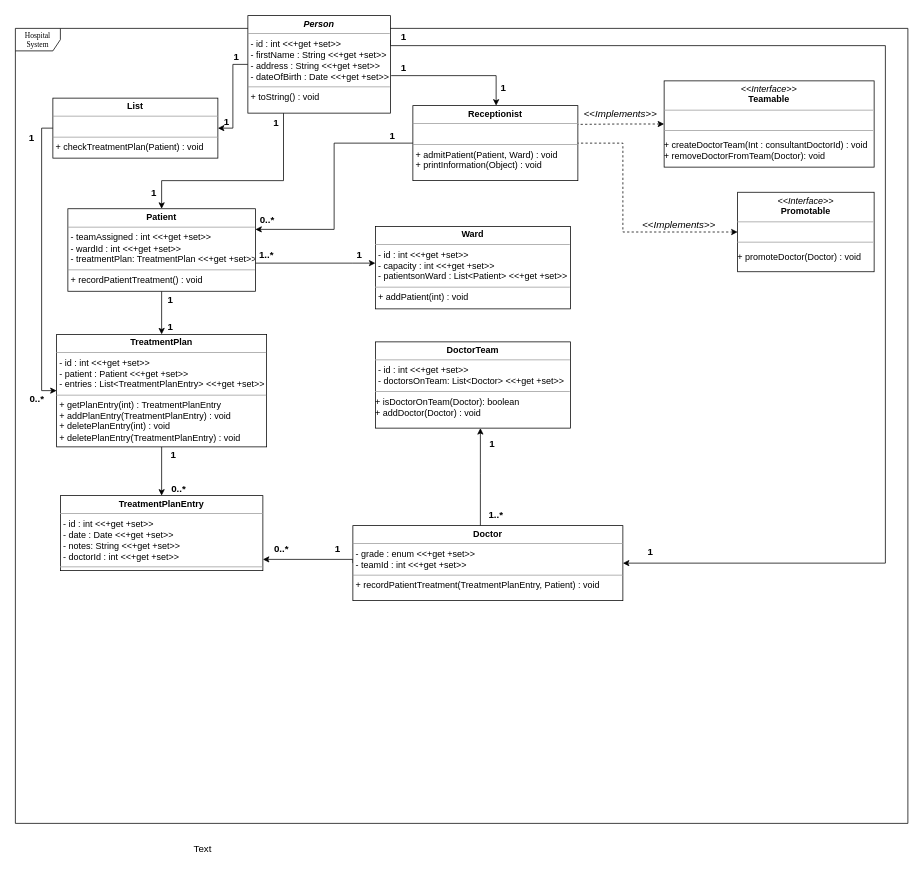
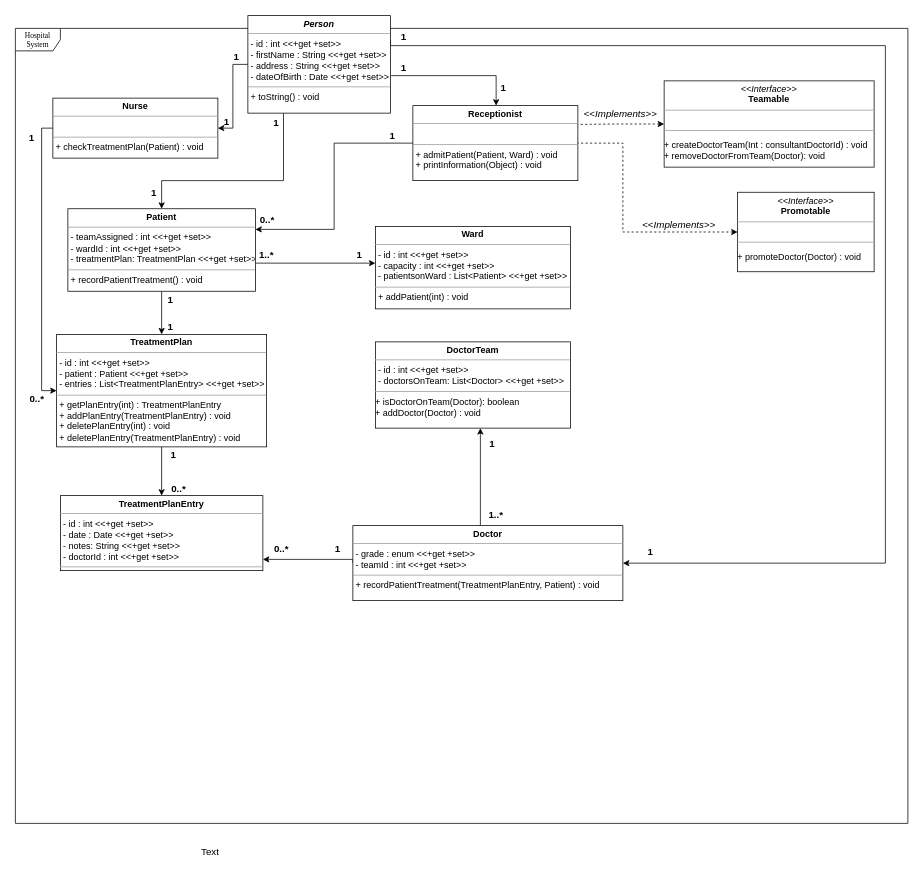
  <mxCell id="0" />
  <mxCell id="1" parent="0" />
  <mxCell id="2" value="Hospital System" style="shape=umlFrame;whiteSpace=wrap;html=1;rounded=0;shadow=0;comic=0;labelBackgroundColor=none;strokeColor=#000000;strokeWidth=1;fillColor=#ffffff;fontFamily=Verdana;fontSize=10;fontColor=#000000;align=center;" parent="1" vertex="1"><mxGeometry x="20" y="37" width="1190" height="1060" as="geometry" /></mxCell>
  <mxCell id="3" style="edgeStyle=orthogonalEdgeStyle;rounded=0;orthogonalLoop=1;jettySize=auto;html=1;" parent="1" source="7" target="11" edge="1"><mxGeometry relative="1" as="geometry" /></mxCell>
  <mxCell id="4" style="edgeStyle=orthogonalEdgeStyle;rounded=0;orthogonalLoop=1;jettySize=auto;html=1;exitX=1;exitY=0.25;exitDx=0;exitDy=0;" parent="1" source="7" target="14" edge="1"><mxGeometry relative="1" as="geometry"><Array as="points"><mxPoint x="520" y="60" /><mxPoint x="1180" y="60" /><mxPoint x="1180" y="750" /></Array></mxGeometry></mxCell>
  <mxCell id="5" style="edgeStyle=orthogonalEdgeStyle;rounded=0;orthogonalLoop=1;jettySize=auto;html=1;entryX=0.5;entryY=0;entryDx=0;entryDy=0;" parent="1" edge="1"><mxGeometry relative="1" as="geometry"><mxPoint x="521" y="100" as="sourcePoint" /><mxPoint x="661" y="140" as="targetPoint" /><Array as="points"><mxPoint x="521" y="100" /><mxPoint x="661" y="100" /></Array></mxGeometry></mxCell>
  <mxCell id="6" style="edgeStyle=orthogonalEdgeStyle;rounded=0;orthogonalLoop=1;jettySize=auto;html=1;exitX=0.25;exitY=1;exitDx=0;exitDy=0;" parent="1" source="7" target="19" edge="1"><mxGeometry relative="1" as="geometry"><Array as="points"><mxPoint x="378" y="240" /><mxPoint x="215" y="240" /></Array></mxGeometry></mxCell>
  <mxCell id="7" value="&lt;p style=&quot;margin: 0px ; margin-top: 4px ; text-align: center&quot;&gt;&lt;i&gt;&lt;b&gt;Person&lt;/b&gt;&lt;/i&gt;&lt;/p&gt;&lt;hr size=&quot;1&quot;&gt;&lt;p style=&quot;margin: 0px ; margin-left: 4px&quot;&gt;- id : int &amp;lt;&amp;lt;+get +set&amp;gt;&amp;gt;&lt;br&gt;- firstName : String &amp;lt;&amp;lt;+get +set&amp;gt;&amp;gt;&lt;/p&gt;&lt;p style=&quot;margin: 0px ; margin-left: 4px&quot;&gt;- address : String &amp;lt;&amp;lt;+get +set&amp;gt;&amp;gt;&lt;/p&gt;&lt;p style=&quot;margin: 0px ; margin-left: 4px&quot;&gt;- dateOfBirth : Date &amp;lt;&amp;lt;+get +set&amp;gt;&amp;gt;&lt;/p&gt;&lt;hr size=&quot;1&quot;&gt;&lt;p style=&quot;margin: 0px ; margin-left: 4px&quot;&gt;+ toString() : void&lt;/p&gt;" style="verticalAlign=top;align=left;overflow=fill;fontSize=12;fontFamily=Helvetica;html=1;rounded=0;shadow=0;comic=0;labelBackgroundColor=none;strokeColor=#000000;strokeWidth=1;fillColor=#ffffff;" parent="1" vertex="1"><mxGeometry x="330" y="20" width="190" height="130" as="geometry" /></mxCell>
  <mxCell id="8" style="edgeStyle=orthogonalEdgeStyle;rounded=0;orthogonalLoop=1;jettySize=auto;html=1;entryX=1;entryY=0.25;entryDx=0;entryDy=0;fontSize=13;dashed=1;startArrow=classic;startFill=1;endArrow=none;endFill=0;" parent="1" source="9" target="16" edge="1"><mxGeometry relative="1" as="geometry" /></mxCell>
  <mxCell id="9" value="&lt;p style=&quot;margin: 0px ; margin-top: 4px ; text-align: center&quot;&gt;&lt;i&gt;&amp;lt;&amp;lt;Interface&amp;gt;&amp;gt;&lt;/i&gt;&lt;br&gt;&lt;b&gt;Teamable&lt;/b&gt;&lt;/p&gt;&lt;hr size=&quot;1&quot;&gt;&lt;p style=&quot;margin: 0px ; margin-left: 4px&quot;&gt;&lt;br&gt;&lt;/p&gt;&lt;hr size=&quot;1&quot;&gt;&lt;p&gt;+ createDoctorTeam(Int : consultantDoctorId) : void&lt;br&gt;+ removeDoctorFromTeam(Doctor): void&lt;/p&gt;" style="verticalAlign=top;align=left;overflow=fill;fontSize=12;fontFamily=Helvetica;html=1;rounded=0;shadow=0;comic=0;labelBackgroundColor=none;strokeColor=#000000;strokeWidth=1;fillColor=#ffffff;" parent="1" vertex="1"><mxGeometry x="885" y="107" width="280" height="115" as="geometry" /></mxCell>
  <mxCell id="10" style="edgeStyle=orthogonalEdgeStyle;rounded=0;orthogonalLoop=1;jettySize=auto;html=1;entryX=0;entryY=0.5;entryDx=0;entryDy=0;" parent="1" source="11" target="23" edge="1"><mxGeometry relative="1" as="geometry"><Array as="points"><mxPoint x="55" y="170" /><mxPoint x="55" y="520" /></Array></mxGeometry></mxCell>
- <mxCell id="11" value="&lt;p style=&quot;margin: 0px ; margin-top: 4px ; text-align: center&quot;&gt;&lt;b&gt;List&lt;/b&gt;&lt;br&gt;&lt;/p&gt;&lt;hr size=&quot;1&quot;&gt;&lt;p style=&quot;margin: 0px ; margin-left: 4px&quot;&gt;&lt;br&gt;&lt;/p&gt;&lt;hr size=&quot;1&quot;&gt;&lt;p style=&quot;margin: 0px ; margin-left: 4px&quot;&gt;+ checkTreatmentPlan(Patient) : void&lt;br&gt;&lt;/p&gt;" style="verticalAlign=top;align=left;overflow=fill;fontSize=12;fontFamily=Helvetica;html=1;rounded=0;shadow=0;comic=0;labelBackgroundColor=none;strokeColor=#000000;strokeWidth=1;fillColor=#ffffff;" parent="1" vertex="1"><mxGeometry x="70" y="130" width="220" height="80" as="geometry" /></mxCell>
+ <mxCell id="11" value="&lt;p style=&quot;margin: 0px ; margin-top: 4px ; text-align: center&quot;&gt;&lt;b&gt;Nurse&lt;/b&gt;&lt;br&gt;&lt;/p&gt;&lt;hr size=&quot;1&quot;&gt;&lt;p style=&quot;margin: 0px ; margin-left: 4px&quot;&gt;&lt;br&gt;&lt;/p&gt;&lt;hr size=&quot;1&quot;&gt;&lt;p style=&quot;margin: 0px ; margin-left: 4px&quot;&gt;+ checkTreatmentPlan(Patient) : void&lt;br&gt;&lt;/p&gt;" style="verticalAlign=top;align=left;overflow=fill;fontSize=12;fontFamily=Helvetica;html=1;rounded=0;shadow=0;comic=0;labelBackgroundColor=none;strokeColor=#000000;strokeWidth=1;fillColor=#ffffff;" parent="1" vertex="1"><mxGeometry x="70" y="130" width="220" height="80" as="geometry" /></mxCell>
  <mxCell id="12" style="edgeStyle=orthogonalEdgeStyle;rounded=0;orthogonalLoop=1;jettySize=auto;html=1;" parent="1" source="14" target="21" edge="1"><mxGeometry relative="1" as="geometry"><Array as="points"><mxPoint x="640" y="630" /><mxPoint x="640" y="630" /></Array></mxGeometry></mxCell>
  <mxCell id="13" style="edgeStyle=orthogonalEdgeStyle;rounded=0;orthogonalLoop=1;jettySize=auto;html=1;exitX=0;exitY=0.5;exitDx=0;exitDy=0;" parent="1" source="14" target="24" edge="1"><mxGeometry relative="1" as="geometry"><Array as="points"><mxPoint x="470" y="745" /></Array></mxGeometry></mxCell>
  <mxCell id="14" value="&lt;p style=&quot;margin: 0px ; margin-top: 4px ; text-align: center&quot;&gt;&lt;b&gt;Doctor&lt;/b&gt;&lt;br&gt;&lt;/p&gt;&lt;hr size=&quot;1&quot;&gt;&lt;p style=&quot;margin: 0px ; margin-left: 4px&quot;&gt;- grade : enum &amp;lt;&amp;lt;+get +set&amp;gt;&amp;gt;&lt;/p&gt;&lt;p style=&quot;margin: 0px ; margin-left: 4px&quot;&gt;- teamId : int &amp;lt;&amp;lt;+get +set&amp;gt;&amp;gt;&lt;/p&gt;&lt;hr size=&quot;1&quot;&gt;&lt;p style=&quot;margin: 0px ; margin-left: 4px&quot;&gt;+ recordPatientTreatment(TreatmentPlanEntry, Patient) : void&lt;br&gt;&lt;/p&gt;" style="verticalAlign=top;align=left;overflow=fill;fontSize=12;fontFamily=Helvetica;html=1;rounded=0;shadow=0;comic=0;labelBackgroundColor=none;strokeColor=#000000;strokeWidth=1;fillColor=#ffffff;" parent="1" vertex="1"><mxGeometry x="470" y="700" width="360" height="100" as="geometry" /></mxCell>
  <mxCell id="15" style="edgeStyle=orthogonalEdgeStyle;rounded=0;orthogonalLoop=1;jettySize=auto;html=1;entryX=1;entryY=0.25;entryDx=0;entryDy=0;" parent="1" source="16" target="19" edge="1"><mxGeometry relative="1" as="geometry" /></mxCell>
  <mxCell id="16" value="&lt;p style=&quot;margin: 0px ; margin-top: 4px ; text-align: center&quot;&gt;&lt;b&gt;Receptionist&lt;/b&gt;&lt;br&gt;&lt;/p&gt;&lt;hr size=&quot;1&quot;&gt;&lt;p style=&quot;margin: 0px ; margin-left: 4px&quot;&gt;&lt;br&gt;&lt;/p&gt;&lt;hr size=&quot;1&quot;&gt;&lt;p style=&quot;margin: 0px ; margin-left: 4px&quot;&gt;+ admitPatient(Patient, Ward) : void&lt;/p&gt;&lt;p style=&quot;margin: 0px ; margin-left: 4px&quot;&gt;+ printInformation(Object) : void&lt;br&gt;&lt;/p&gt;" style="verticalAlign=top;align=left;overflow=fill;fontSize=12;fontFamily=Helvetica;html=1;rounded=0;shadow=0;comic=0;labelBackgroundColor=none;strokeColor=#000000;strokeWidth=1;fillColor=#ffffff;" parent="1" vertex="1"><mxGeometry x="550" y="140" width="220" height="100" as="geometry" /></mxCell>
  <mxCell id="17" style="edgeStyle=orthogonalEdgeStyle;rounded=0;orthogonalLoop=1;jettySize=auto;html=1;" parent="1" source="19" target="23" edge="1"><mxGeometry relative="1" as="geometry" /></mxCell>
  <mxCell id="18" style="edgeStyle=orthogonalEdgeStyle;rounded=0;orthogonalLoop=1;jettySize=auto;html=1;" parent="1" source="19" target="20" edge="1"><mxGeometry relative="1" as="geometry"><Array as="points"><mxPoint x="470" y="350" /><mxPoint x="470" y="350" /></Array></mxGeometry></mxCell>
  <mxCell id="19" value="&lt;p style=&quot;margin: 0px ; margin-top: 4px ; text-align: center&quot;&gt;&lt;b&gt;Patient&lt;/b&gt;&lt;br&gt;&lt;/p&gt;&lt;hr size=&quot;1&quot;&gt;&lt;p style=&quot;margin: 0px ; margin-left: 4px&quot;&gt;- teamAssigned : int &amp;lt;&amp;lt;+get +set&amp;gt;&amp;gt;&lt;/p&gt;&lt;p style=&quot;margin: 0px ; margin-left: 4px&quot;&gt;- wardId : int &amp;lt;&amp;lt;+get +set&amp;gt;&amp;gt;&lt;/p&gt;&lt;p style=&quot;margin: 0px ; margin-left: 4px&quot;&gt;- treatmentPlan: TreatmentPlan &amp;lt;&amp;lt;+get +set&amp;gt;&amp;gt;&lt;/p&gt;&lt;hr size=&quot;1&quot;&gt;&lt;p style=&quot;margin: 0px ; margin-left: 4px&quot;&gt;+ recordPatientTreatment() : void&lt;br&gt;&lt;/p&gt;" style="verticalAlign=top;align=left;overflow=fill;fontSize=12;fontFamily=Helvetica;html=1;rounded=0;shadow=0;comic=0;labelBackgroundColor=none;strokeColor=#000000;strokeWidth=1;fillColor=#ffffff;" parent="1" vertex="1"><mxGeometry x="90" y="277.5" width="250" height="110" as="geometry" /></mxCell>
  <mxCell id="20" value="&lt;p style=&quot;margin: 0px ; margin-top: 4px ; text-align: center&quot;&gt;&lt;b&gt;Ward&lt;/b&gt;&lt;br&gt;&lt;/p&gt;&lt;hr size=&quot;1&quot;&gt;&lt;p style=&quot;margin: 0px ; margin-left: 4px&quot;&gt;- id : int &amp;lt;&amp;lt;+get +set&amp;gt;&amp;gt;&lt;/p&gt;&lt;p style=&quot;margin: 0px ; margin-left: 4px&quot;&gt;- capacity : int &amp;lt;&amp;lt;+get +set&amp;gt;&amp;gt;&lt;/p&gt;&lt;p style=&quot;margin: 0px ; margin-left: 4px&quot;&gt;- patientsonWard : List&amp;lt;Patient&amp;gt; &amp;lt;&amp;lt;+get +set&amp;gt;&amp;gt;&lt;br&gt;&lt;/p&gt;&lt;hr size=&quot;1&quot;&gt;&lt;p style=&quot;margin: 0px ; margin-left: 4px&quot;&gt;+ addPatient(int) : void&lt;br&gt;&lt;/p&gt;" style="verticalAlign=top;align=left;overflow=fill;fontSize=12;fontFamily=Helvetica;html=1;rounded=0;shadow=0;comic=0;labelBackgroundColor=none;strokeColor=#000000;strokeWidth=1;fillColor=#ffffff;" parent="1" vertex="1"><mxGeometry x="500" y="301" width="260" height="110" as="geometry" /></mxCell>
  <mxCell id="21" value="&lt;p style=&quot;margin: 0px ; margin-top: 4px ; text-align: center&quot;&gt;&lt;b&gt;DoctorTeam&lt;/b&gt;&lt;br&gt;&lt;/p&gt;&lt;hr size=&quot;1&quot;&gt;&lt;p style=&quot;margin: 0px ; margin-left: 4px&quot;&gt;- id : int &amp;lt;&amp;lt;+get +set&amp;gt;&amp;gt;&lt;/p&gt;&lt;p style=&quot;margin: 0px ; margin-left: 4px&quot;&gt;- doctorsOnTeam: List&amp;lt;Doctor&amp;gt; &amp;lt;&amp;lt;+get +set&amp;gt;&amp;gt;&lt;br&gt;&lt;/p&gt;&lt;hr size=&quot;1&quot;&gt;&lt;div&gt;+ isDoctorOnTeam(Doctor): boolean&lt;/div&gt;&lt;div&gt;+ addDoctor(Doctor) : void&lt;/div&gt;" style="verticalAlign=top;align=left;overflow=fill;fontSize=12;fontFamily=Helvetica;html=1;rounded=0;shadow=0;comic=0;labelBackgroundColor=none;strokeColor=#000000;strokeWidth=1;fillColor=#ffffff;" parent="1" vertex="1"><mxGeometry x="500" y="455" width="260" height="115" as="geometry" /></mxCell>
  <mxCell id="22" style="edgeStyle=orthogonalEdgeStyle;rounded=0;orthogonalLoop=1;jettySize=auto;html=1;" parent="1" source="23" target="24" edge="1"><mxGeometry relative="1" as="geometry" /></mxCell>
  <mxCell id="23" value="&lt;p style=&quot;margin: 0px ; margin-top: 4px ; text-align: center&quot;&gt;&lt;b&gt;TreatmentPlan&lt;/b&gt;&lt;br&gt;&lt;/p&gt;&lt;hr size=&quot;1&quot;&gt;&lt;p style=&quot;margin: 0px ; margin-left: 4px&quot;&gt;- id : int &amp;lt;&amp;lt;+get +set&amp;gt;&amp;gt;&lt;/p&gt;&lt;p style=&quot;margin: 0px ; margin-left: 4px&quot;&gt;- patient : Patient &amp;lt;&amp;lt;+get +set&amp;gt;&amp;gt;&lt;/p&gt;&lt;p style=&quot;margin: 0px ; margin-left: 4px&quot;&gt;- entries : List&amp;lt;TreatmentPlanEntry&amp;gt; &amp;lt;&amp;lt;+get +set&amp;gt;&amp;gt;&lt;br&gt;&lt;/p&gt;&lt;hr size=&quot;1&quot;&gt;&lt;p style=&quot;margin: 0px ; margin-left: 4px&quot;&gt;+ getPlanEntry(int) : TreatmentPlanEntry&lt;/p&gt;&lt;p style=&quot;margin: 0px ; margin-left: 4px&quot;&gt;+ addPlanEntry(TreatmentPlanEntry) : void&lt;/p&gt;&lt;p style=&quot;margin: 0px ; margin-left: 4px&quot;&gt;+ deletePlanEntry(int) : void&lt;/p&gt;&lt;p style=&quot;margin: 0px ; margin-left: 4px&quot;&gt;+ deletePlanEntry(TreatmentPlanEntry) : void&lt;br&gt;&lt;/p&gt;" style="verticalAlign=top;align=left;overflow=fill;fontSize=12;fontFamily=Helvetica;html=1;rounded=0;shadow=0;comic=0;labelBackgroundColor=none;strokeColor=#000000;strokeWidth=1;fillColor=#ffffff;" parent="1" vertex="1"><mxGeometry x="75" y="445" width="280" height="150" as="geometry" /></mxCell>
  <mxCell id="24" value="&lt;p style=&quot;margin: 0px ; margin-top: 4px ; text-align: center&quot;&gt;&lt;b&gt;TreatmentPlanEntry&lt;/b&gt;&lt;br&gt;&lt;/p&gt;&lt;hr size=&quot;1&quot;&gt;&lt;p style=&quot;margin: 0px ; margin-left: 4px&quot;&gt;- id : int &amp;lt;&amp;lt;+get +set&amp;gt;&amp;gt;&lt;/p&gt;&lt;p style=&quot;margin: 0px ; margin-left: 4px&quot;&gt;- date : Date &amp;lt;&amp;lt;+get +set&amp;gt;&amp;gt;&lt;/p&gt;&lt;p style=&quot;margin: 0px ; margin-left: 4px&quot;&gt;- notes: String &amp;lt;&amp;lt;+get +set&amp;gt;&amp;gt;&lt;/p&gt;&lt;p style=&quot;margin: 0px ; margin-left: 4px&quot;&gt;- doctorId : int &amp;lt;&amp;lt;+get +set&amp;gt;&amp;gt;&lt;br&gt;&lt;/p&gt;&lt;hr size=&quot;1&quot;&gt;" style="verticalAlign=top;align=left;overflow=fill;fontSize=12;fontFamily=Helvetica;html=1;rounded=0;shadow=0;comic=0;labelBackgroundColor=none;strokeColor=#000000;strokeWidth=1;fillColor=#ffffff;" parent="1" vertex="1"><mxGeometry x="80" y="660" width="270" height="100" as="geometry" /></mxCell>
  <mxCell id="25" style="edgeStyle=orthogonalEdgeStyle;rounded=0;orthogonalLoop=1;jettySize=auto;html=1;entryX=1;entryY=0.5;entryDx=0;entryDy=0;dashed=1;fontSize=13;endArrow=none;endFill=0;startArrow=classic;startFill=1;" parent="1" source="26" target="16" edge="1"><mxGeometry relative="1" as="geometry"><Array as="points"><mxPoint x="830" y="308" /><mxPoint x="830" y="190" /></Array></mxGeometry></mxCell>
  <mxCell id="26" value="&lt;p style=&quot;margin: 0px ; margin-top: 4px ; text-align: center&quot;&gt;&lt;i&gt;&amp;lt;&amp;lt;Interface&amp;gt;&amp;gt;&lt;/i&gt;&lt;br&gt;&lt;b&gt;Promotable&lt;br&gt;&lt;/b&gt;&lt;/p&gt;&lt;hr size=&quot;1&quot;&gt;&lt;p style=&quot;margin: 0px ; margin-left: 4px&quot;&gt;&lt;br&gt;&lt;/p&gt;&lt;hr size=&quot;1&quot;&gt;&lt;p&gt;+ promoteDoctor(Doctor) : void&lt;br&gt;&lt;/p&gt;" style="verticalAlign=top;align=left;overflow=fill;fontSize=12;fontFamily=Helvetica;html=1;rounded=0;shadow=0;comic=0;labelBackgroundColor=none;strokeColor=#000000;strokeWidth=1;fillColor=#ffffff;" parent="1" vertex="1"><mxGeometry x="983" y="255.5" width="182" height="106" as="geometry" /></mxCell>
  <mxCell id="27" value="1" style="text;html=1;strokeColor=none;fillColor=none;align=center;verticalAlign=middle;whiteSpace=wrap;rounded=0;fontStyle=1;fontSize=13;" parent="1" vertex="1"><mxGeometry x="295" y="65" width="40" height="20" as="geometry" /></mxCell>
  <mxCell id="28" value="1" style="text;html=1;strokeColor=none;fillColor=none;align=center;verticalAlign=middle;whiteSpace=wrap;rounded=0;fontStyle=1;fontSize=13;" parent="1" vertex="1"><mxGeometry x="282" y="151" width="40" height="20" as="geometry" /></mxCell>
  <mxCell id="29" value="1" style="text;html=1;strokeColor=none;fillColor=none;align=center;verticalAlign=middle;whiteSpace=wrap;rounded=0;fontStyle=1;fontSize=13;" parent="1" vertex="1"><mxGeometry x="348" y="153" width="40" height="20" as="geometry" /></mxCell>
  <mxCell id="30" value="1" style="text;html=1;strokeColor=none;fillColor=none;align=center;verticalAlign=middle;whiteSpace=wrap;rounded=0;fontStyle=1;fontSize=13;" parent="1" vertex="1"><mxGeometry x="185" y="241" width="40" height="29" as="geometry" /></mxCell>
  <mxCell id="31" value="1" style="text;html=1;strokeColor=none;fillColor=none;align=center;verticalAlign=middle;whiteSpace=wrap;rounded=0;fontStyle=1;fontSize=13;" parent="1" vertex="1"><mxGeometry x="847" y="725" width="40" height="20" as="geometry" /></mxCell>
  <mxCell id="32" value="1" style="text;html=1;strokeColor=none;fillColor=none;align=center;verticalAlign=middle;whiteSpace=wrap;rounded=0;fontStyle=1;fontSize=13;" parent="1" vertex="1"><mxGeometry x="518" y="38" width="40" height="20" as="geometry" /></mxCell>
  <mxCell id="33" value="1" style="text;html=1;strokeColor=none;fillColor=none;align=center;verticalAlign=middle;whiteSpace=wrap;rounded=0;fontStyle=1;fontSize=13;" parent="1" vertex="1"><mxGeometry x="518" y="79" width="40" height="20" as="geometry" /></mxCell>
  <mxCell id="34" value="1" style="text;html=1;strokeColor=none;fillColor=none;align=center;verticalAlign=middle;whiteSpace=wrap;rounded=0;fontStyle=1;fontSize=13;" parent="1" vertex="1"><mxGeometry x="651" y="106" width="40" height="20" as="geometry" /></mxCell>
  <mxCell id="35" value="1" style="text;html=1;strokeColor=none;fillColor=none;align=center;verticalAlign=middle;whiteSpace=wrap;rounded=0;fontStyle=1;fontSize=13;" parent="1" vertex="1"><mxGeometry x="636" y="581" width="40" height="20" as="geometry" /></mxCell>
  <mxCell id="36" value="1..*" style="text;html=1;strokeColor=none;fillColor=none;align=center;verticalAlign=middle;whiteSpace=wrap;rounded=0;fontStyle=1;fontSize=13;" parent="1" vertex="1"><mxGeometry x="641" y="675" width="40" height="20" as="geometry" /></mxCell>
  <mxCell id="37" value="0..*" style="text;html=1;strokeColor=none;fillColor=none;align=center;verticalAlign=middle;whiteSpace=wrap;rounded=0;fontStyle=1;fontSize=13;" parent="1" vertex="1"><mxGeometry x="355" y="720" width="40" height="20" as="geometry" /></mxCell>
  <mxCell id="38" value="1" style="text;html=1;strokeColor=none;fillColor=none;align=center;verticalAlign=middle;whiteSpace=wrap;rounded=0;fontStyle=1;fontSize=13;" parent="1" vertex="1"><mxGeometry x="430" y="720" width="40" height="20" as="geometry" /></mxCell>
  <mxCell id="39" value="1" style="text;html=1;strokeColor=none;fillColor=none;align=center;verticalAlign=middle;whiteSpace=wrap;rounded=0;fontStyle=1;fontSize=13;" parent="1" vertex="1"><mxGeometry x="211" y="595" width="40" height="20" as="geometry" /></mxCell>
  <mxCell id="40" value="0..*" style="text;html=1;strokeColor=none;fillColor=none;align=center;verticalAlign=middle;whiteSpace=wrap;rounded=0;fontStyle=1;fontSize=13;" parent="1" vertex="1"><mxGeometry x="218" y="640" width="40" height="20" as="geometry" /></mxCell>
  <mxCell id="41" value="1" style="text;html=1;strokeColor=none;fillColor=none;align=center;verticalAlign=middle;whiteSpace=wrap;rounded=0;fontStyle=1;fontSize=13;" parent="1" vertex="1"><mxGeometry x="207" y="387.5" width="40" height="20" as="geometry" /></mxCell>
  <mxCell id="42" value="1" style="text;html=1;strokeColor=none;fillColor=none;align=center;verticalAlign=middle;whiteSpace=wrap;rounded=0;fontStyle=1;fontSize=13;" parent="1" vertex="1"><mxGeometry x="207" y="424.5" width="40" height="20" as="geometry" /></mxCell>
  <mxCell id="43" value="1" style="text;html=1;strokeColor=none;fillColor=none;align=center;verticalAlign=middle;whiteSpace=wrap;rounded=0;fontStyle=1;fontSize=13;" parent="1" vertex="1"><mxGeometry x="459" y="327.5" width="40" height="20" as="geometry" /></mxCell>
  <mxCell id="44" value="1..*" style="text;html=1;strokeColor=none;fillColor=none;align=center;verticalAlign=middle;whiteSpace=wrap;rounded=0;fontStyle=1;fontSize=13;" parent="1" vertex="1"><mxGeometry x="335" y="328.5" width="40" height="20" as="geometry" /></mxCell>
  <mxCell id="45" value="1" style="text;html=1;strokeColor=none;fillColor=none;align=center;verticalAlign=middle;whiteSpace=wrap;rounded=0;fontStyle=1;fontSize=13;" parent="1" vertex="1"><mxGeometry x="503" y="170" width="40" height="20" as="geometry" /></mxCell>
  <mxCell id="46" value="0..*" style="text;html=1;strokeColor=none;fillColor=none;align=center;verticalAlign=middle;whiteSpace=wrap;rounded=0;fontStyle=1;fontSize=13;" parent="1" vertex="1"><mxGeometry x="336" y="281.5" width="40" height="20" as="geometry" /></mxCell>
- <mxCell id="47" value="Text" style="text;html=1;strokeColor=none;fillColor=none;align=center;verticalAlign=middle;whiteSpace=wrap;rounded=0;fontSize=13;" parent="1" vertex="1"><mxGeometry x="250" y="1120" width="40" height="20" as="geometry" /></mxCell>
+ <mxCell id="47" value="Text" style="text;html=1;strokeColor=none;fillColor=none;align=center;verticalAlign=middle;whiteSpace=wrap;rounded=0;fontSize=13;" parent="1" vertex="1"><mxGeometry x="260" y="1125" width="40" height="20" as="geometry" /></mxCell>
  <mxCell id="48" value="&amp;lt;&amp;lt;&lt;i&gt;Implements&lt;/i&gt;&amp;gt;&amp;gt;" style="text;html=1;strokeColor=none;fillColor=none;align=center;verticalAlign=middle;whiteSpace=wrap;rounded=0;fontSize=13;" parent="1" vertex="1"><mxGeometry x="807" y="140" width="40" height="20" as="geometry" /></mxCell>
  <mxCell id="49" value="&amp;lt;&amp;lt;&lt;i&gt;Implements&lt;/i&gt;&amp;gt;&amp;gt;" style="text;html=1;strokeColor=none;fillColor=none;align=center;verticalAlign=middle;whiteSpace=wrap;rounded=0;fontSize=13;" parent="1" vertex="1"><mxGeometry x="885" y="287.5" width="40" height="20" as="geometry" /></mxCell>
  <mxCell id="50" value="1" style="text;html=1;strokeColor=none;fillColor=none;align=center;verticalAlign=middle;whiteSpace=wrap;rounded=0;fontStyle=1;fontSize=13;" parent="1" vertex="1"><mxGeometry x="22" y="167" width="40" height="29" as="geometry" /></mxCell>
  <mxCell id="51" value="0..*" style="text;html=1;strokeColor=none;fillColor=none;align=center;verticalAlign=middle;whiteSpace=wrap;rounded=0;fontStyle=1;fontSize=13;" parent="1" vertex="1"><mxGeometry x="29" y="520" width="40" height="20" as="geometry" /></mxCell>
